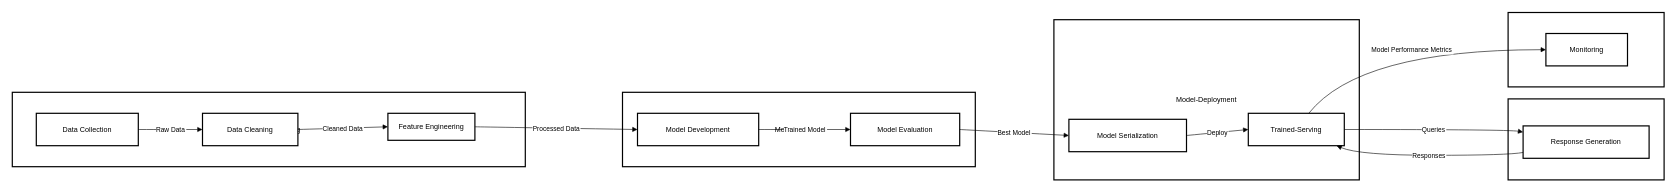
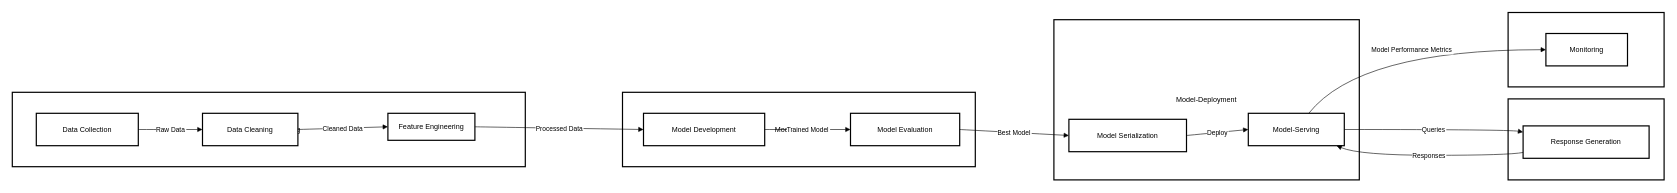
  <mxCell id="0" />
  <mxCell id="1" parent="0" />
  <mxCell id="2" value="Monitoring" style="whiteSpace=wrap;strokeWidth=2;" vertex="1" parent="1"><mxGeometry x="2513" y="20" width="260" height="124" as="geometry" /></mxCell>
  <mxCell id="3" value="User-Interaction" style="whiteSpace=wrap;strokeWidth=2;" vertex="1" parent="1"><mxGeometry x="2513" y="164" width="260" height="135" as="geometry" /></mxCell>
  <mxCell id="4" value="Model-Deployment" style="whiteSpace=wrap;strokeWidth=2;" vertex="1" parent="1"><mxGeometry x="1756" y="32" width="509" height="267" as="geometry" /></mxCell>
  <mxCell id="5" value="Model-Training" style="whiteSpace=wrap;strokeWidth=2;" vertex="1" parent="1"><mxGeometry x="1037" y="153" width="588" height="124" as="geometry" /></mxCell>
  <mxCell id="6" value="Data-Preprocessing" style="whiteSpace=wrap;strokeWidth=2;" vertex="1" parent="1"><mxGeometry x="20" y="153" width="855" height="124" as="geometry" /></mxCell>
  <mxCell id="7" value="Data Collection" style="whiteSpace=wrap;strokeWidth=2;" vertex="1" parent="1"><mxGeometry x="60" y="188" width="170" height="54" as="geometry" /></mxCell>
  <mxCell id="8" value="Data Cleaning" style="whiteSpace=wrap;strokeWidth=2;" vertex="1" parent="1"><mxGeometry x="337" y="188" width="159" height="54" as="geometry" /></mxCell>
  <mxCell id="9" value="Feature Engineering" style="whiteSpace=wrap;strokeWidth=2;" vertex="1" parent="1"><mxGeometry x="646" y="188" width="145" height="45" as="geometry" /></mxCell>
- <mxCell id="10" value="Model Development" style="whiteSpace=wrap;strokeWidth=2;" vertex="1" parent="1"><mxGeometry x="1062" y="188" width="202" height="54" as="geometry" /></mxCell>
+ <mxCell id="10" value="Model Development" style="whiteSpace=wrap;strokeWidth=2;" vertex="1" parent="1"><mxGeometry x="1072" y="188" width="202" height="54" as="geometry" /></mxCell>
  <mxCell id="11" value="Model Evaluation" style="whiteSpace=wrap;strokeWidth=2;" vertex="1" parent="1"><mxGeometry x="1417" y="188" width="182" height="54" as="geometry" /></mxCell>
  <mxCell id="12" value="Model Serialization" style="whiteSpace=wrap;strokeWidth=2;" vertex="1" parent="1"><mxGeometry x="1781" y="198" width="196" height="54" as="geometry" /></mxCell>
- <mxCell id="13" value="Trained-Serving" style="whiteSpace=wrap;strokeWidth=2;" vertex="1" parent="1"><mxGeometry x="2080" y="188" width="160" height="54" as="geometry" /></mxCell>
+ <mxCell id="13" value="Model-Serving" style="whiteSpace=wrap;strokeWidth=2;" vertex="1" parent="1"><mxGeometry x="2080" y="188" width="160" height="54" as="geometry" /></mxCell>
  <mxCell id="14" value="Response Generation" style="whiteSpace=wrap;strokeWidth=2;" vertex="1" parent="1"><mxGeometry x="2538" y="209" width="210" height="54" as="geometry" /></mxCell>
  <mxCell id="15" value="Monitoring" style="whiteSpace=wrap;strokeWidth=2;" vertex="1" parent="1"><mxGeometry x="2576" y="55" width="136" height="54" as="geometry" /></mxCell>
  <mxCell id="16" value="Raw Data" style="curved=1;startArrow=none;endArrow=block;exitX=1;exitY=0.5;entryX=0;entryY=0.5;" edge="1" parent="1" source="7" target="8"><mxGeometry relative="1" as="geometry"><Array as="points" /></mxGeometry></mxCell>
  <mxCell id="17" value="Cleaned Data" style="curved=1;startArrow=none;endArrow=block;exitX=1;exitY=0.5;entryX=0;entryY=0.5;" edge="1" parent="1" source="8" target="9"><mxGeometry relative="1" as="geometry"><Array as="points" /></mxGeometry></mxCell>
  <mxCell id="18" value="Processed Data" style="curved=1;startArrow=none;endArrow=block;exitX=1;exitY=0.5;entryX=0;entryY=0.5;" edge="1" parent="1" source="9" target="10"><mxGeometry relative="1" as="geometry"><Array as="points" /></mxGeometry></mxCell>
  <mxCell id="19" value="Trained Model" style="curved=1;startArrow=none;endArrow=block;exitX=1;exitY=0.5;entryX=0;entryY=0.5;" edge="1" parent="1" source="10" target="11"><mxGeometry relative="1" as="geometry"><Array as="points" /></mxGeometry></mxCell>
  <mxCell id="20" value="Best Model" style="curved=1;startArrow=none;endArrow=block;exitX=1;exitY=0.5;entryX=0;entryY=0.5;" edge="1" parent="1" source="11" target="12"><mxGeometry relative="1" as="geometry"><Array as="points" /></mxGeometry></mxCell>
  <mxCell id="21" value="Deploy" style="curved=1;startArrow=none;endArrow=block;exitX=1;exitY=0.5;entryX=0;entryY=0.5;" edge="1" parent="1" source="12" target="13"><mxGeometry relative="1" as="geometry"><Array as="points" /></mxGeometry></mxCell>
  <mxCell id="22" value="Queries" style="curved=1;startArrow=none;endArrow=block;exitX=1;exitY=0.5;entryX=0;entryY=0.19;" edge="1" parent="1" source="13" target="14"><mxGeometry relative="1" as="geometry"><Array as="points"><mxPoint x="2513" y="215" /></Array></mxGeometry></mxCell>
  <mxCell id="23" value="Responses" style="curved=1;startArrow=none;endArrow=block;exitX=0;exitY=0.82;entryX=0.92;entryY=1;" edge="1" parent="1" source="14" target="13"><mxGeometry relative="1" as="geometry"><Array as="points"><mxPoint x="2513" y="258" /><mxPoint x="2265" y="258" /></Array></mxGeometry></mxCell>
  <mxCell id="24" value="Model Performance Metrics" style="curved=1;startArrow=none;endArrow=block;exitX=0.63;exitY=0;entryX=0;entryY=0.5;" edge="1" parent="1" source="13" target="15"><mxGeometry relative="1" as="geometry"><Array as="points"><mxPoint x="2265" y="82" /></Array></mxGeometry></mxCell>
